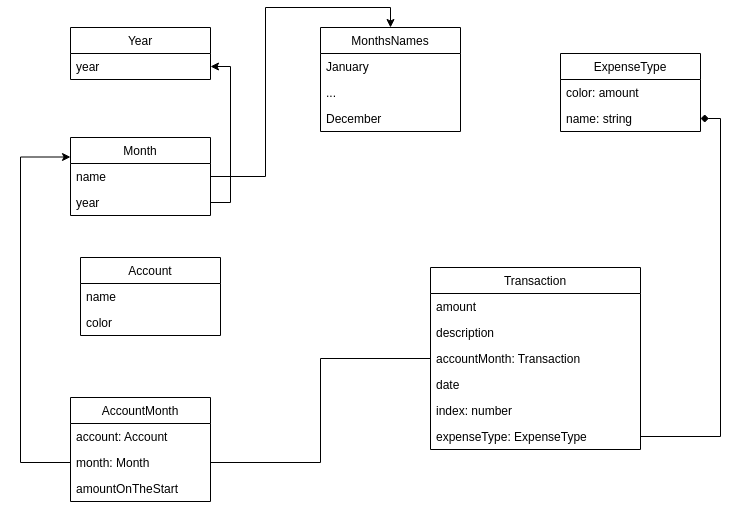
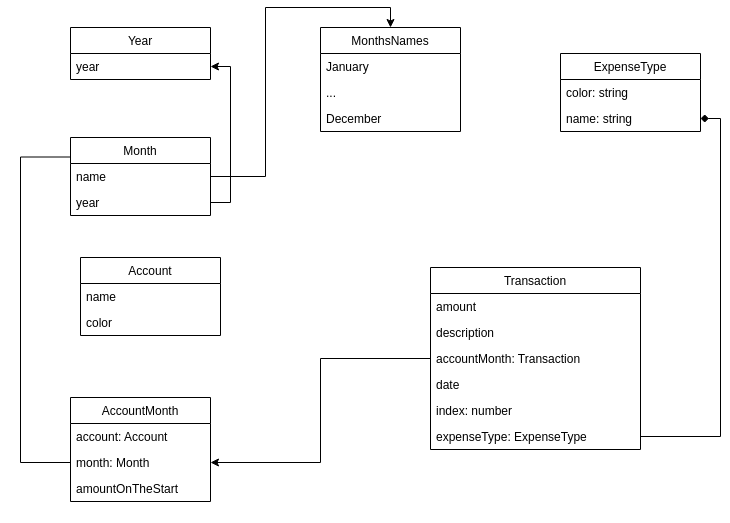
  <mxCell id="0" />
  <mxCell id="1" parent="0" />
  <mxCell id="2" value="Year" style="swimlane;fontStyle=0;childLayout=stackLayout;horizontal=1;startSize=26;horizontalStack=0;resizeParent=1;resizeParentMax=0;resizeLast=0;collapsible=1;marginBottom=0;" parent="1" vertex="1"><mxGeometry x="70" y="20" width="140" height="52" as="geometry" /></mxCell>
  <mxCell id="3" value="year" style="text;strokeColor=none;fillColor=none;align=left;verticalAlign=top;spacingLeft=4;spacingRight=4;overflow=hidden;rotatable=0;points=[[0,0.5],[1,0.5]];portConstraint=eastwest;" parent="2" vertex="1"><mxGeometry y="26" width="140" height="26" as="geometry" /></mxCell>
  <mxCell id="4" value="Month" style="swimlane;fontStyle=0;childLayout=stackLayout;horizontal=1;startSize=26;horizontalStack=0;resizeParent=1;resizeParentMax=0;resizeLast=0;collapsible=1;marginBottom=0;" parent="1" vertex="1"><mxGeometry x="70" y="130" width="140" height="78" as="geometry" /></mxCell>
  <mxCell id="5" value="name" style="text;strokeColor=none;fillColor=none;align=left;verticalAlign=top;spacingLeft=4;spacingRight=4;overflow=hidden;rotatable=0;points=[[0,0.5],[1,0.5]];portConstraint=eastwest;" parent="4" vertex="1"><mxGeometry y="26" width="140" height="26" as="geometry" /></mxCell>
  <mxCell id="6" value="year" style="text;strokeColor=none;fillColor=none;align=left;verticalAlign=top;spacingLeft=4;spacingRight=4;overflow=hidden;rotatable=0;points=[[0,0.5],[1,0.5]];portConstraint=eastwest;" vertex="1" parent="4"><mxGeometry y="52" width="140" height="26" as="geometry" /></mxCell>
  <mxCell id="7" value="Account" style="swimlane;fontStyle=0;childLayout=stackLayout;horizontal=1;startSize=26;horizontalStack=0;resizeParent=1;resizeParentMax=0;resizeLast=0;collapsible=1;marginBottom=0;" parent="1" vertex="1"><mxGeometry x="80" y="250" width="140" height="78" as="geometry" /></mxCell>
  <mxCell id="8" value="name" style="text;strokeColor=none;fillColor=none;align=left;verticalAlign=top;spacingLeft=4;spacingRight=4;overflow=hidden;rotatable=0;points=[[0,0.5],[1,0.5]];portConstraint=eastwest;" parent="7" vertex="1"><mxGeometry y="26" width="140" height="26" as="geometry" /></mxCell>
  <mxCell id="9" value="color" style="text;strokeColor=none;fillColor=none;align=left;verticalAlign=top;spacingLeft=4;spacingRight=4;overflow=hidden;rotatable=0;points=[[0,0.5],[1,0.5]];portConstraint=eastwest;" parent="7" vertex="1"><mxGeometry y="52" width="140" height="26" as="geometry" /></mxCell>
  <mxCell id="10" value="Transaction" style="swimlane;fontStyle=0;childLayout=stackLayout;horizontal=1;startSize=26;horizontalStack=0;resizeParent=1;resizeParentMax=0;resizeLast=0;collapsible=1;marginBottom=0;" parent="1" vertex="1"><mxGeometry x="430" y="260" width="210" height="182" as="geometry" /></mxCell>
  <mxCell id="11" value="amount" style="text;strokeColor=none;fillColor=none;align=left;verticalAlign=top;spacingLeft=4;spacingRight=4;overflow=hidden;rotatable=0;points=[[0,0.5],[1,0.5]];portConstraint=eastwest;" parent="10" vertex="1"><mxGeometry y="26" width="210" height="26" as="geometry" /></mxCell>
  <mxCell id="12" value="description" style="text;strokeColor=none;fillColor=none;align=left;verticalAlign=top;spacingLeft=4;spacingRight=4;overflow=hidden;rotatable=0;points=[[0,0.5],[1,0.5]];portConstraint=eastwest;" parent="10" vertex="1"><mxGeometry y="52" width="210" height="26" as="geometry" /></mxCell>
  <mxCell id="13" value="accountMonth: Transaction" style="text;strokeColor=none;fillColor=none;align=left;verticalAlign=top;spacingLeft=4;spacingRight=4;overflow=hidden;rotatable=0;points=[[0,0.5],[1,0.5]];portConstraint=eastwest;" parent="10" vertex="1"><mxGeometry y="78" width="210" height="26" as="geometry" /></mxCell>
  <mxCell id="14" value="date" style="text;strokeColor=none;fillColor=none;align=left;verticalAlign=top;spacingLeft=4;spacingRight=4;overflow=hidden;rotatable=0;points=[[0,0.5],[1,0.5]];portConstraint=eastwest;" parent="10" vertex="1"><mxGeometry y="104" width="210" height="26" as="geometry" /></mxCell>
  <mxCell id="15" value="index: number" style="text;strokeColor=none;fillColor=none;align=left;verticalAlign=top;spacingLeft=4;spacingRight=4;overflow=hidden;rotatable=0;points=[[0,0.5],[1,0.5]];portConstraint=eastwest;" parent="10" vertex="1"><mxGeometry y="130" width="210" height="26" as="geometry" /></mxCell>
  <mxCell id="16" value="expenseType: ExpenseType" style="text;strokeColor=none;fillColor=none;align=left;verticalAlign=top;spacingLeft=4;spacingRight=4;overflow=hidden;rotatable=0;points=[[0,0.5],[1,0.5]];portConstraint=eastwest;" parent="10" vertex="1"><mxGeometry y="156" width="210" height="26" as="geometry" /></mxCell>
  <mxCell id="17" value="AccountMonth" style="swimlane;fontStyle=0;childLayout=stackLayout;horizontal=1;startSize=26;horizontalStack=0;resizeParent=1;resizeParentMax=0;resizeLast=0;collapsible=1;marginBottom=0;" parent="1" vertex="1"><mxGeometry x="70" y="390" width="140" height="104" as="geometry" /></mxCell>
  <mxCell id="18" value="account: Account" style="text;strokeColor=none;fillColor=none;align=left;verticalAlign=top;spacingLeft=4;spacingRight=4;overflow=hidden;rotatable=0;points=[[0,0.5],[1,0.5]];portConstraint=eastwest;" parent="17" vertex="1"><mxGeometry y="26" width="140" height="26" as="geometry" /></mxCell>
  <mxCell id="19" value="month: Month" style="text;strokeColor=none;fillColor=none;align=left;verticalAlign=top;spacingLeft=4;spacingRight=4;overflow=hidden;rotatable=0;points=[[0,0.5],[1,0.5]];portConstraint=eastwest;" parent="17" vertex="1"><mxGeometry y="52" width="140" height="26" as="geometry" /></mxCell>
  <mxCell id="20" value="amountOnTheStart" style="text;strokeColor=none;fillColor=none;align=left;verticalAlign=top;spacingLeft=4;spacingRight=4;overflow=hidden;rotatable=0;points=[[0,0.5],[1,0.5]];portConstraint=eastwest;" parent="17" vertex="1"><mxGeometry y="78" width="140" height="26" as="geometry" /></mxCell>
  <mxCell id="21" value="ExpenseType" style="swimlane;fontStyle=0;childLayout=stackLayout;horizontal=1;startSize=26;horizontalStack=0;resizeParent=1;resizeParentMax=0;resizeLast=0;collapsible=1;marginBottom=0;" parent="1" vertex="1"><mxGeometry x="560" y="46" width="140" height="78" as="geometry" /></mxCell>
- <mxCell id="22" value="color: amount" style="text;strokeColor=none;fillColor=none;align=left;verticalAlign=top;spacingLeft=4;spacingRight=4;overflow=hidden;rotatable=0;points=[[0,0.5],[1,0.5]];portConstraint=eastwest;" parent="21" vertex="1"><mxGeometry y="26" width="140" height="26" as="geometry" /></mxCell>
+ <mxCell id="22" value="color: string" style="text;strokeColor=none;fillColor=none;align=left;verticalAlign=top;spacingLeft=4;spacingRight=4;overflow=hidden;rotatable=0;points=[[0,0.5],[1,0.5]];portConstraint=eastwest;" parent="21" vertex="1"><mxGeometry y="26" width="140" height="26" as="geometry" /></mxCell>
  <mxCell id="23" value="name: string" style="text;strokeColor=none;fillColor=none;align=left;verticalAlign=top;spacingLeft=4;spacingRight=4;overflow=hidden;rotatable=0;points=[[0,0.5],[1,0.5]];portConstraint=eastwest;" parent="21" vertex="1"><mxGeometry y="52" width="140" height="26" as="geometry" /></mxCell>
  <mxCell id="24" style="edgeStyle=orthogonalEdgeStyle;rounded=0;orthogonalLoop=1;jettySize=auto;html=1;exitX=1;exitY=0.5;exitDx=0;exitDy=0;entryX=1;entryY=0.5;entryDx=0;entryDy=0;endArrow=diamond;" edge="1" parent="1" source="16" target="23"><mxGeometry relative="1" as="geometry" /></mxCell>
- <mxCell id="25" style="edgeStyle=orthogonalEdgeStyle;rounded=0;orthogonalLoop=1;jettySize=auto;html=1;exitX=0;exitY=0.5;exitDx=0;exitDy=0;entryX=1;entryY=0.5;entryDx=0;entryDy=0;endArrow=none;" edge="1" parent="1" source="13" target="19"><mxGeometry relative="1" as="geometry" /></mxCell>
- <mxCell id="26" style="edgeStyle=orthogonalEdgeStyle;rounded=0;orthogonalLoop=1;jettySize=auto;html=1;exitX=0;exitY=0.5;exitDx=0;exitDy=0;entryX=0;entryY=0.25;entryDx=0;entryDy=0;" edge="1" parent="1" source="19" target="4"><mxGeometry relative="1" as="geometry"><Array as="points"><mxPoint x="20" y="455" /><mxPoint x="20" y="150" /></Array></mxGeometry></mxCell>
+ <mxCell id="25" style="edgeStyle=orthogonalEdgeStyle;rounded=0;orthogonalLoop=1;jettySize=auto;html=1;exitX=0;exitY=0.5;exitDx=0;exitDy=0;entryX=1;entryY=0.5;entryDx=0;entryDy=0;" edge="1" parent="1" source="13" target="19"><mxGeometry relative="1" as="geometry" /></mxCell>
+ <mxCell id="26" style="edgeStyle=orthogonalEdgeStyle;rounded=0;orthogonalLoop=1;jettySize=auto;html=1;exitX=0;exitY=0.5;exitDx=0;exitDy=0;entryX=0;entryY=0.25;entryDx=0;entryDy=0;endArrow=none;" edge="1" parent="1" source="19" target="4"><mxGeometry relative="1" as="geometry"><Array as="points"><mxPoint x="20" y="455" /><mxPoint x="20" y="150" /></Array></mxGeometry></mxCell>
  <mxCell id="27" style="edgeStyle=orthogonalEdgeStyle;rounded=0;orthogonalLoop=1;jettySize=auto;html=1;exitX=1;exitY=0.5;exitDx=0;exitDy=0;entryX=1;entryY=0.5;entryDx=0;entryDy=0;" edge="1" parent="1" source="6" target="3"><mxGeometry relative="1" as="geometry" /></mxCell>
  <mxCell id="28" value="MonthsNames" style="swimlane;fontStyle=0;childLayout=stackLayout;horizontal=1;startSize=26;horizontalStack=0;resizeParent=1;resizeParentMax=0;resizeLast=0;collapsible=1;marginBottom=0;" vertex="1" parent="1"><mxGeometry x="320" y="20" width="140" height="104" as="geometry" /></mxCell>
  <mxCell id="29" value="January" style="text;strokeColor=none;fillColor=none;align=left;verticalAlign=top;spacingLeft=4;spacingRight=4;overflow=hidden;rotatable=0;points=[[0,0.5],[1,0.5]];portConstraint=eastwest;" vertex="1" parent="28"><mxGeometry y="26" width="140" height="26" as="geometry" /></mxCell>
  <mxCell id="30" value="..." style="text;strokeColor=none;fillColor=none;align=left;verticalAlign=top;spacingLeft=4;spacingRight=4;overflow=hidden;rotatable=0;points=[[0,0.5],[1,0.5]];portConstraint=eastwest;" vertex="1" parent="28"><mxGeometry y="52" width="140" height="26" as="geometry" /></mxCell>
  <mxCell id="31" value="December" style="text;strokeColor=none;fillColor=none;align=left;verticalAlign=top;spacingLeft=4;spacingRight=4;overflow=hidden;rotatable=0;points=[[0,0.5],[1,0.5]];portConstraint=eastwest;" vertex="1" parent="28"><mxGeometry y="78" width="140" height="26" as="geometry" /></mxCell>
  <mxCell id="32" style="edgeStyle=orthogonalEdgeStyle;rounded=0;orthogonalLoop=1;jettySize=auto;html=1;exitX=1;exitY=0.5;exitDx=0;exitDy=0;entryX=0.5;entryY=0;entryDx=0;entryDy=0;" edge="1" parent="1" source="5" target="28"><mxGeometry relative="1" as="geometry" /></mxCell>
